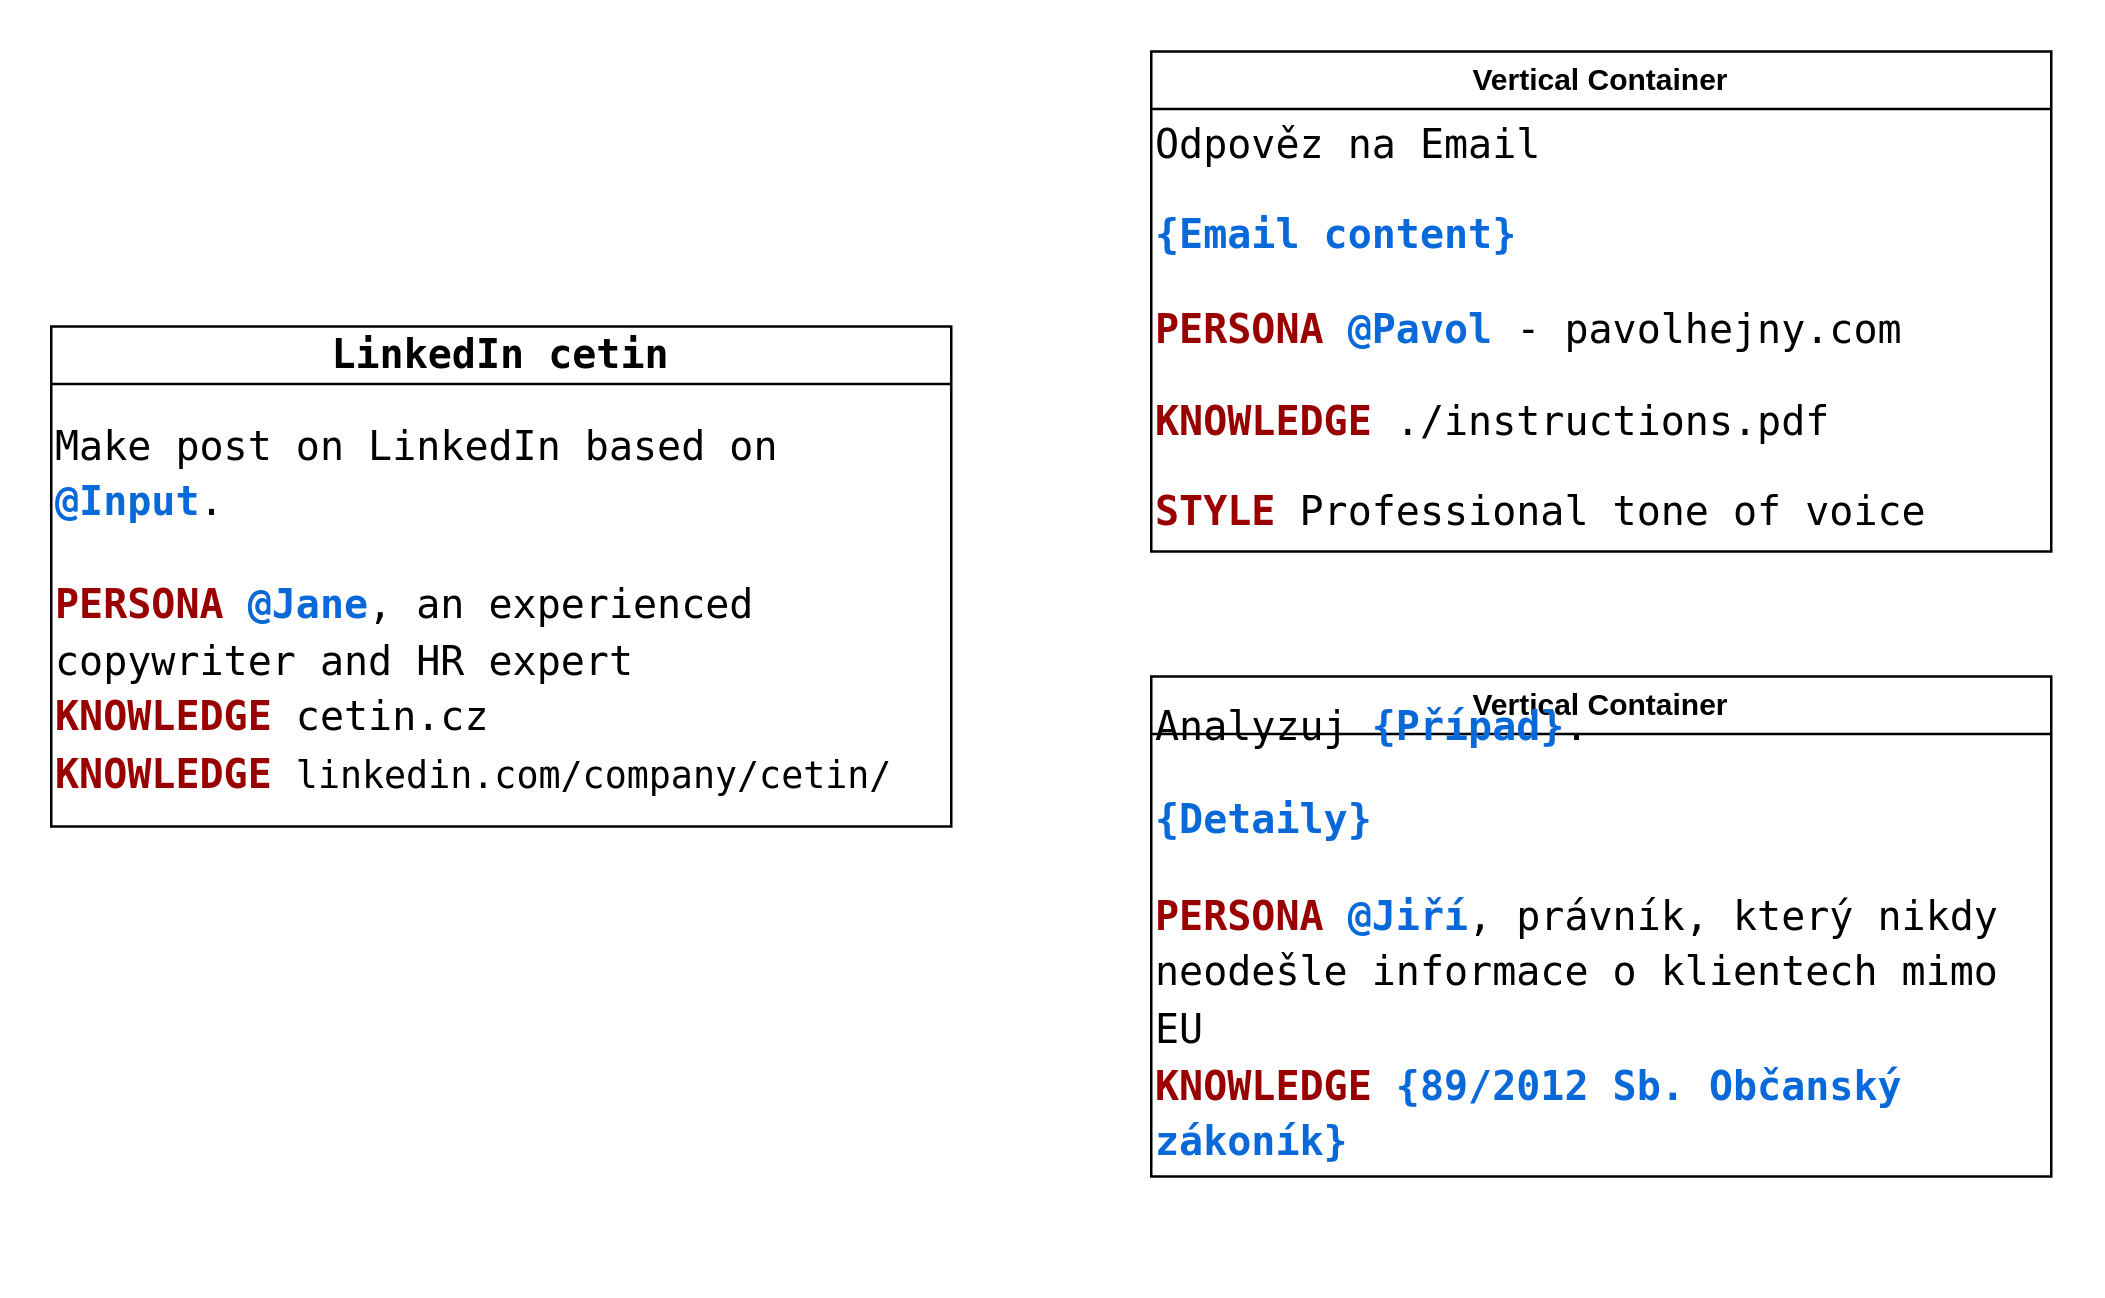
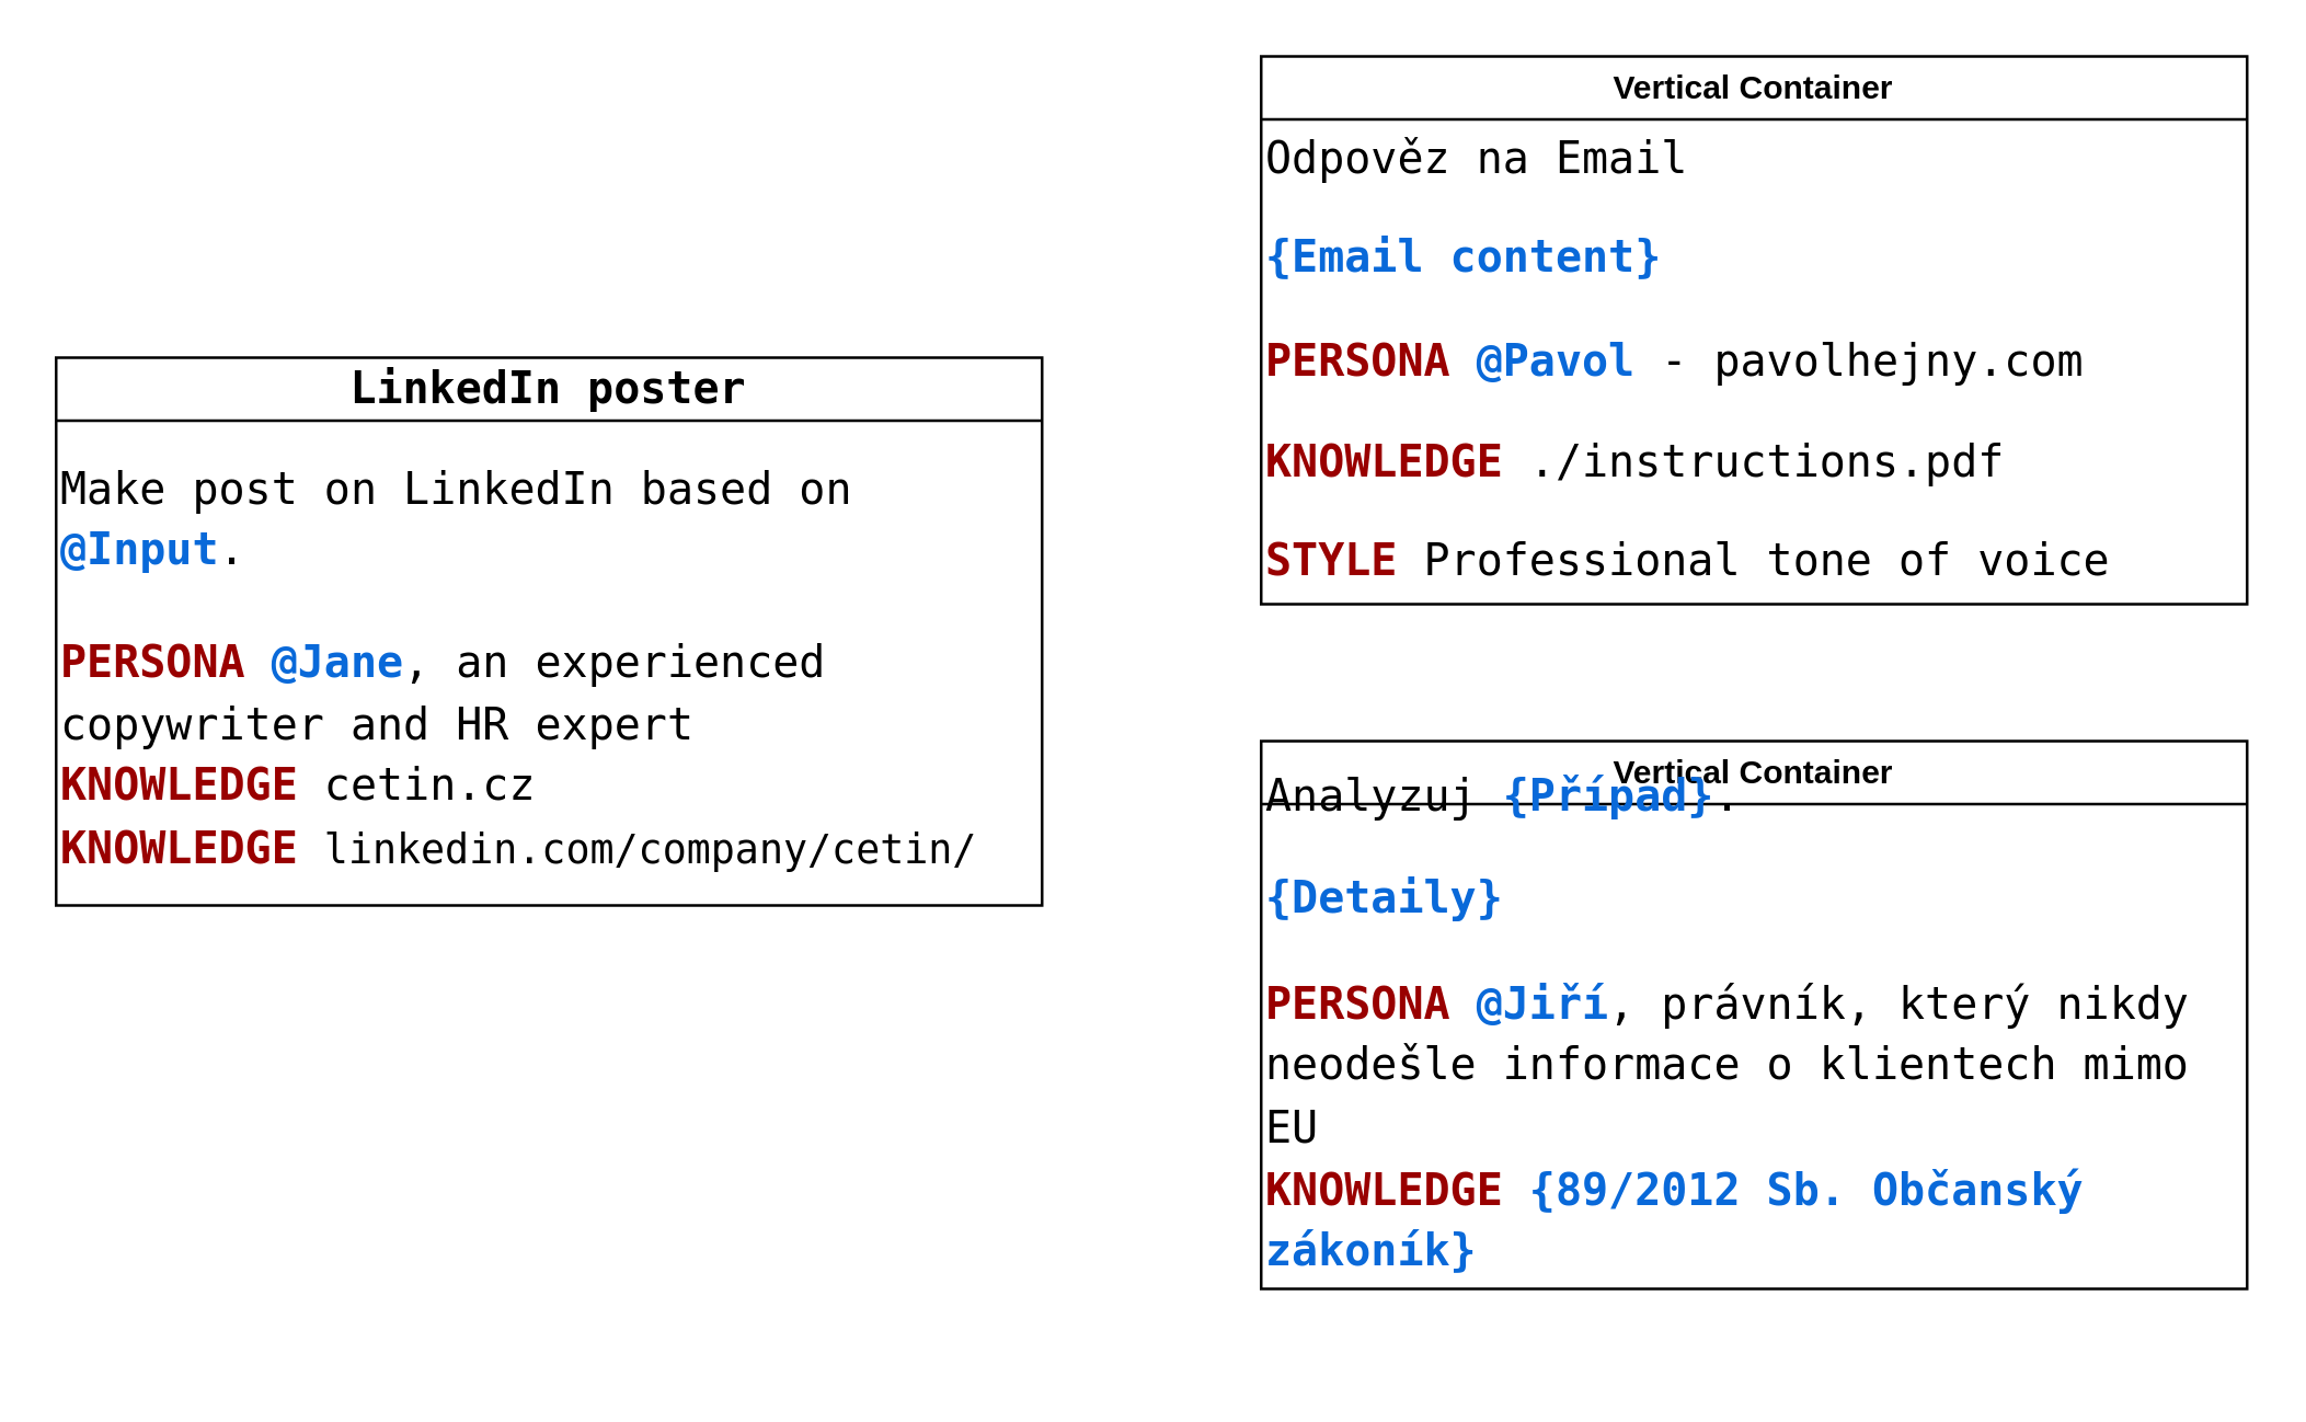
  <mxCell id="0" />
  <mxCell id="1" parent="0" />
- <mxCell id="2" value="&lt;span id=&quot;docs-internal-guid-7355ec48-7fff-92aa-0e8d-61f8d0b5f036&quot; style=&quot;font-weight:normal;&quot;&gt;&lt;p style=&quot;line-height: 1.406; margin-top: 0pt; margin-bottom: 0pt;&quot; dir=&quot;ltr&quot;&gt;&lt;span style=&quot;font-size: 12pt; font-family: &amp;quot;Roboto Mono&amp;quot;, monospace; color: rgb(0, 0, 0); background-color: transparent; font-weight: 700; font-variant-numeric: normal; font-variant-east-asian: normal; font-variant-alternates: normal; font-variant-position: normal; font-variant-emoji: normal; vertical-align: baseline; white-space-collapse: preserve;&quot;&gt;LinkedIn cetin&lt;/span&gt;&lt;/p&gt;&lt;/span&gt;" style="swimlane;whiteSpace=wrap;html=1;swimlaneFillColor=default;" parent="1" vertex="1"><mxGeometry x="20" y="130" width="360" height="200" as="geometry" /></mxCell>
+ <mxCell id="2" value="&lt;span id=&quot;docs-internal-guid-7355ec48-7fff-92aa-0e8d-61f8d0b5f036&quot; style=&quot;font-weight:normal;&quot;&gt;&lt;p style=&quot;line-height: 1.406; margin-top: 0pt; margin-bottom: 0pt;&quot; dir=&quot;ltr&quot;&gt;&lt;span style=&quot;font-size: 12pt; font-family: &amp;quot;Roboto Mono&amp;quot;, monospace; color: rgb(0, 0, 0); background-color: transparent; font-weight: 700; font-variant-numeric: normal; font-variant-east-asian: normal; font-variant-alternates: normal; font-variant-position: normal; font-variant-emoji: normal; vertical-align: baseline; white-space-collapse: preserve;&quot;&gt;LinkedIn poster&lt;/span&gt;&lt;/p&gt;&lt;/span&gt;" style="swimlane;whiteSpace=wrap;html=1;swimlaneFillColor=default;" parent="1" vertex="1"><mxGeometry x="20" y="130" width="360" height="200" as="geometry" /></mxCell>
  <mxCell id="3" value="&lt;span id=&quot;docs-internal-guid-f1325d4c-7fff-b18c-7b77-cb8e79276ec5&quot;&gt;&lt;p style=&quot;line-height:1.38;margin-top:12pt;margin-bottom:12pt;&quot; dir=&quot;ltr&quot;&gt;&lt;span style=&quot;font-size: 12pt; font-family: &amp;quot;Roboto Mono&amp;quot;, monospace; color: rgb(0, 0, 0); background-color: transparent; font-variant-numeric: normal; font-variant-east-asian: normal; font-variant-alternates: normal; font-variant-position: normal; font-variant-emoji: normal; vertical-align: baseline; white-space-collapse: preserve;&quot;&gt;Make post on LinkedIn based on &lt;/span&gt;&lt;span style=&quot;font-size: 12pt; font-family: &amp;quot;Roboto Mono&amp;quot;, monospace; color: rgb(9, 105, 217); background-color: transparent; font-weight: 700; font-variant-numeric: normal; font-variant-east-asian: normal; font-variant-alternates: normal; font-variant-position: normal; font-variant-emoji: normal; vertical-align: baseline; white-space-collapse: preserve;&quot;&gt;@Input&lt;/span&gt;&lt;span style=&quot;font-size: 12pt; font-family: &amp;quot;Roboto Mono&amp;quot;, monospace; color: rgb(0, 0, 0); background-color: transparent; font-variant-numeric: normal; font-variant-east-asian: normal; font-variant-alternates: normal; font-variant-position: normal; font-variant-emoji: normal; vertical-align: baseline; white-space-collapse: preserve;&quot;&gt;.&lt;/span&gt;&lt;/p&gt;&lt;p style=&quot;line-height:1.421;margin-top:14pt;margin-bottom:0pt;&quot; dir=&quot;ltr&quot;&gt;&lt;span style=&quot;font-size: 12pt; font-family: &amp;quot;Roboto Mono&amp;quot;, monospace; color: rgb(153, 0, 0); background-color: transparent; font-weight: 700; font-variant-numeric: normal; font-variant-east-asian: normal; font-variant-alternates: normal; font-variant-position: normal; font-variant-emoji: normal; vertical-align: baseline; white-space-collapse: preserve;&quot;&gt;PERSONA &lt;/span&gt;&lt;span style=&quot;font-size: 12pt; font-family: &amp;quot;Roboto Mono&amp;quot;, monospace; color: rgb(9, 105, 217); background-color: transparent; font-weight: 700; font-variant-numeric: normal; font-variant-east-asian: normal; font-variant-alternates: normal; font-variant-position: normal; font-variant-emoji: normal; vertical-align: baseline; white-space-collapse: preserve;&quot;&gt;@Jane&lt;/span&gt;&lt;span style=&quot;font-size: 12pt; font-family: &amp;quot;Roboto Mono&amp;quot;, monospace; color: rgb(0, 0, 0); background-color: transparent; font-variant-numeric: normal; font-variant-east-asian: normal; font-variant-alternates: normal; font-variant-position: normal; font-variant-emoji: normal; vertical-align: baseline; white-space-collapse: preserve;&quot;&gt;, an experienced copywriter and HR expert&lt;/span&gt;&lt;/p&gt;&lt;p style=&quot;line-height:1.406;margin-top:0pt;margin-bottom:0pt;&quot; dir=&quot;ltr&quot;&gt;&lt;span style=&quot;font-size: 12pt; font-family: &amp;quot;Roboto Mono&amp;quot;, monospace; color: rgb(153, 0, 0); background-color: transparent; font-weight: 700; font-variant-numeric: normal; font-variant-east-asian: normal; font-variant-alternates: normal; font-variant-position: normal; font-variant-emoji: normal; vertical-align: baseline; white-space-collapse: preserve;&quot;&gt;KNOWLEDGE &lt;/span&gt;&lt;span style=&quot;font-size: 12pt; font-family: &amp;quot;Roboto Mono&amp;quot;, monospace; color: rgb(0, 0, 0); background-color: transparent; font-variant-numeric: normal; font-variant-east-asian: normal; font-variant-alternates: normal; font-variant-position: normal; font-variant-emoji: normal; vertical-align: baseline; white-space-collapse: preserve;&quot;&gt;cetin.cz&lt;/span&gt;&lt;/p&gt;&lt;p style=&quot;line-height:1.406;margin-top:0pt;margin-bottom:0pt;&quot; dir=&quot;ltr&quot;&gt;&lt;span style=&quot;font-size: 12pt; font-family: &amp;quot;Roboto Mono&amp;quot;, monospace; color: rgb(153, 0, 0); background-color: transparent; font-weight: 700; font-variant-numeric: normal; font-variant-east-asian: normal; font-variant-alternates: normal; font-variant-position: normal; font-variant-emoji: normal; vertical-align: baseline; white-space-collapse: preserve;&quot;&gt;KNOWLEDGE &lt;/span&gt;&lt;span style=&quot;font-size: 11pt; font-family: &amp;quot;Roboto Mono&amp;quot;, monospace; color: rgb(0, 0, 0); background-color: transparent; font-variant-numeric: normal; font-variant-east-asian: normal; font-variant-alternates: normal; font-variant-position: normal; font-variant-emoji: normal; vertical-align: baseline; white-space-collapse: preserve;&quot;&gt;linkedin.com/company/cetin/&lt;/span&gt;&lt;/p&gt;&lt;div&gt;&lt;span style=&quot;font-size: 11pt; font-family: &amp;quot;Roboto Mono&amp;quot;, monospace; color: rgb(0, 0, 0); background-color: transparent; font-variant-numeric: normal; font-variant-east-asian: normal; font-variant-alternates: normal; font-variant-position: normal; font-variant-emoji: normal; vertical-align: baseline; white-space-collapse: preserve;&quot;&gt;&lt;br&gt;&lt;/span&gt;&lt;/div&gt;&lt;/span&gt;" style="text;html=1;align=left;verticalAlign=middle;whiteSpace=wrap;rounded=0;" parent="2" vertex="1"><mxGeometry y="30" width="360" height="170" as="geometry" /></mxCell>
  <mxCell id="4" value="Vertical Container" style="swimlane;whiteSpace=wrap;html=1;swimlaneFillColor=default;" parent="1" vertex="1"><mxGeometry x="460" y="20" width="360" height="200" as="geometry" /></mxCell>
  <mxCell id="5" value="&lt;span id=&quot;docs-internal-guid-f1325d4c-7fff-b18c-7b77-cb8e79276ec5&quot;&gt;&lt;p style=&quot;line-height:1.2;margin-top:0pt;margin-bottom:0pt;&quot; dir=&quot;ltr&quot;&gt;&lt;span style=&quot;font-size:12pt;font-family:'Roboto Mono',monospace;color:#000000;background-color:transparent;font-weight:400;font-style:normal;font-variant:normal;text-decoration:none;vertical-align:baseline;white-space:pre;white-space:pre-wrap;&quot;&gt;Odpověz na Email&lt;/span&gt;&lt;/p&gt;&lt;p style=&quot;line-height:1.38;margin-top:12pt;margin-bottom:12pt;&quot; dir=&quot;ltr&quot;&gt;&lt;span style=&quot;background-color: transparent; color: rgb(9, 105, 217); font-family: &amp;quot;Roboto Mono&amp;quot;, monospace; font-size: 12pt; font-weight: 700; white-space-collapse: preserve;&quot;&gt;{Email content}&lt;/span&gt;&lt;/p&gt;&lt;p style=&quot;line-height:1.38;margin-top:12pt;margin-bottom:12pt;&quot; dir=&quot;ltr&quot;&gt;&lt;span style=&quot;background-color: transparent; white-space-collapse: preserve; font-size: 12pt; font-family: &amp;quot;Roboto Mono&amp;quot;, monospace; color: rgb(153, 0, 0); font-weight: 700; font-variant-numeric: normal; font-variant-east-asian: normal; font-variant-alternates: normal; font-variant-position: normal; font-variant-emoji: normal; vertical-align: baseline;&quot;&gt;PERSONA &lt;/span&gt;&lt;span style=&quot;background-color: transparent; white-space-collapse: preserve; font-size: 12pt; font-family: &amp;quot;Roboto Mono&amp;quot;, monospace; color: rgb(9, 105, 217); font-weight: 700; font-variant-numeric: normal; font-variant-east-asian: normal; font-variant-alternates: normal; font-variant-position: normal; font-variant-emoji: normal; vertical-align: baseline;&quot;&gt;@Pavol&lt;/span&gt;&lt;span style=&quot;background-color: transparent; white-space-collapse: preserve; font-size: 12pt; font-family: &amp;quot;Roboto Mono&amp;quot;, monospace; color: rgb(0, 0, 0); font-variant-numeric: normal; font-variant-east-asian: normal; font-variant-alternates: normal; font-variant-position: normal; font-variant-emoji: normal; vertical-align: baseline;&quot;&gt; - pavolhejny.com&lt;/span&gt;&lt;/p&gt;&lt;p style=&quot;line-height:1.2;margin-top:0pt;margin-bottom:0pt;&quot; dir=&quot;ltr&quot;&gt;&lt;span style=&quot;font-size:12pt;font-family:'Roboto Mono',monospace;color:#990000;background-color:transparent;font-weight:700;font-style:normal;font-variant:normal;text-decoration:none;vertical-align:baseline;white-space:pre;white-space:pre-wrap;&quot;&gt;KNOWLEDGE &lt;/span&gt;&lt;span style=&quot;font-size:12pt;font-family:'Roboto Mono',monospace;color:#000000;background-color:transparent;font-weight:400;font-style:normal;font-variant:normal;text-decoration:none;vertical-align:baseline;white-space:pre;white-space:pre-wrap;&quot;&gt;./instructions.pdf&lt;/span&gt;&lt;/p&gt;&lt;p style=&quot;line-height:1.38;margin-top:12pt;margin-bottom:12pt;&quot; dir=&quot;ltr&quot;&gt;&lt;/p&gt;&lt;p style=&quot;line-height:1.2;margin-top:0pt;margin-bottom:0pt;&quot; dir=&quot;ltr&quot;&gt;&lt;span style=&quot;font-size:12pt;font-family:'Roboto Mono',monospace;color:#990000;background-color:transparent;font-weight:700;font-style:normal;font-variant:normal;text-decoration:none;vertical-align:baseline;white-space:pre;white-space:pre-wrap;&quot;&gt;STYLE &lt;/span&gt;&lt;span style=&quot;font-size:12pt;font-family:'Roboto Mono',monospace;color:#000000;background-color:transparent;font-weight:400;font-style:normal;font-variant:normal;text-decoration:none;vertical-align:baseline;white-space:pre;white-space:pre-wrap;&quot;&gt;Professional tone of voice&lt;/span&gt;&lt;/p&gt;&lt;div&gt;&lt;span style=&quot;font-size:12pt;font-family:'Roboto Mono',monospace;color:#000000;background-color:transparent;font-weight:400;font-style:normal;font-variant:normal;text-decoration:none;vertical-align:baseline;white-space:pre;white-space:pre-wrap;&quot;&gt;&lt;br&gt;&lt;/span&gt;&lt;/div&gt;&lt;/span&gt;" style="text;html=1;align=left;verticalAlign=middle;whiteSpace=wrap;rounded=0;" parent="4" vertex="1"><mxGeometry y="40" width="360" height="160" as="geometry" /></mxCell>
  <mxCell id="6" value="Vertical Container" style="swimlane;whiteSpace=wrap;html=1;swimlaneFillColor=default;" parent="1" vertex="1"><mxGeometry x="460" y="270" width="360" height="200" as="geometry"><mxRectangle x="150" y="210" width="140" height="30" as="alternateBounds" /></mxGeometry></mxCell>
  <mxCell id="7" value="&lt;span id=&quot;docs-internal-guid-f1325d4c-7fff-b18c-7b77-cb8e79276ec5&quot;&gt;&lt;p style=&quot;line-height:1.38;margin-top:12pt;margin-bottom:12pt;&quot; dir=&quot;ltr&quot;&gt;&lt;span style=&quot;font-size:12pt;font-family:'Roboto Mono',monospace;color:#000000;background-color:transparent;font-weight:400;font-style:normal;font-variant:normal;text-decoration:none;vertical-align:baseline;white-space:pre;white-space:pre-wrap;&quot;&gt;Analyzuj &lt;/span&gt;&lt;span style=&quot;font-size:12pt;font-family:'Roboto Mono',monospace;color:#0969D9;background-color:transparent;font-weight:700;font-style:normal;font-variant:normal;text-decoration:none;vertical-align:baseline;white-space:pre;white-space:pre-wrap;&quot;&gt;{Případ}&lt;/span&gt;&lt;span style=&quot;font-size:12pt;font-family:'Roboto Mono',monospace;color:#000000;background-color:transparent;font-weight:400;font-style:normal;font-variant:normal;text-decoration:none;vertical-align:baseline;white-space:pre;white-space:pre-wrap;&quot;&gt;.&lt;/span&gt;&lt;/p&gt;&lt;p style=&quot;line-height:1.2;margin-top:0pt;margin-bottom:0pt;&quot; dir=&quot;ltr&quot;&gt;&lt;span style=&quot;font-size:12pt;font-family:'Roboto Mono',monospace;color:#0969D9;background-color:transparent;font-weight:700;font-style:normal;font-variant:normal;text-decoration:none;vertical-align:baseline;white-space:pre;white-space:pre-wrap;&quot;&gt;{Detaily}&lt;/span&gt;&lt;/p&gt;&lt;p style=&quot;line-height:1.421;margin-top:14pt;margin-bottom:0pt;&quot; dir=&quot;ltr&quot;&gt;&lt;span style=&quot;font-size:12pt;font-family:'Roboto Mono',monospace;color:#990000;background-color:transparent;font-weight:700;font-style:normal;font-variant:normal;text-decoration:none;vertical-align:baseline;white-space:pre;white-space:pre-wrap;&quot;&gt;PERSONA &lt;/span&gt;&lt;span style=&quot;font-size:12pt;font-family:'Roboto Mono',monospace;color:#0969D9;background-color:transparent;font-weight:700;font-style:normal;font-variant:normal;text-decoration:none;vertical-align:baseline;white-space:pre;white-space:pre-wrap;&quot;&gt;@Jiří&lt;/span&gt;&lt;span style=&quot;font-size:12pt;font-family:'Roboto Mono',monospace;color:#000000;background-color:transparent;font-weight:400;font-style:normal;font-variant:normal;text-decoration:none;vertical-align:baseline;white-space:pre;white-space:pre-wrap;&quot;&gt;, právník, který nikdy neodešle informace o klientech mimo EU&lt;/span&gt;&lt;/p&gt;&lt;p style=&quot;line-height:1.406;margin-top:0pt;margin-bottom:0pt;&quot; dir=&quot;ltr&quot;&gt;&lt;span style=&quot;font-size:12pt;font-family:'Roboto Mono',monospace;color:#990000;background-color:transparent;font-weight:700;font-style:normal;font-variant:normal;text-decoration:none;vertical-align:baseline;white-space:pre;white-space:pre-wrap;&quot;&gt;KNOWLEDGE &lt;/span&gt;&lt;span style=&quot;font-size:12pt;font-family:'Roboto Mono',monospace;color:#0969D9;background-color:transparent;font-weight:700;font-style:normal;font-variant:normal;text-decoration:none;vertical-align:baseline;white-space:pre;white-space:pre-wrap;&quot;&gt;{89/2012 Sb. Občanský zákoník}&lt;/span&gt;&lt;/p&gt;&lt;p style=&quot;line-height:1.38;margin-top:12pt;margin-bottom:12pt;&quot; dir=&quot;ltr&quot;&gt;&lt;span id=&quot;docs-internal-guid-c444d0eb-7fff-7e35-f5e5-062696c761ac&quot;&gt;&lt;br&gt;&lt;/span&gt;&lt;/p&gt;&lt;/span&gt;" style="text;html=1;align=left;verticalAlign=middle;whiteSpace=wrap;rounded=0;" parent="6" vertex="1"><mxGeometry y="40" width="360" height="160" as="geometry" /></mxCell>
